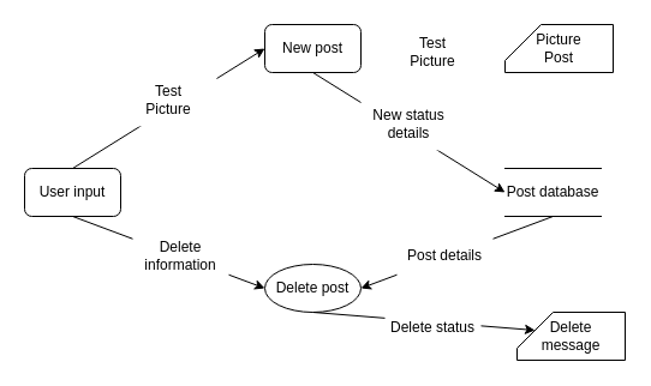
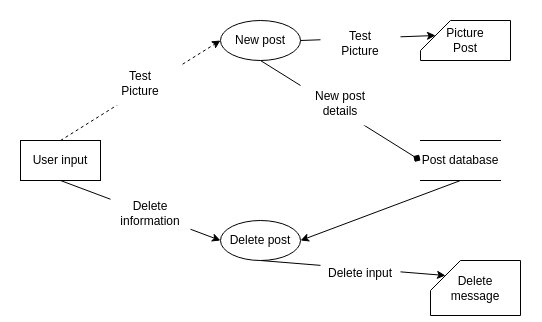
  <mxCell id="0" />
  <mxCell id="1" parent="0" />
- <mxCell id="2" value="User input" style="whiteSpace=wrap;html=1;strokeColor=default;fillColor=default;rounded=1;" vertex="1" parent="1"><mxGeometry x="20" y="140" width="80" height="40" as="geometry" /></mxCell>
- <mxCell id="3" value="New post" style="whiteSpace=wrap;html=1;strokeColor=default;fillColor=default;rounded=1;" vertex="1" parent="1"><mxGeometry x="220" y="20" width="80" height="40" as="geometry" /></mxCell>
+ <mxCell id="2" value="User input" style="rounded=0;whiteSpace=wrap;html=1;strokeColor=default;fillColor=default;" vertex="1" parent="1"><mxGeometry x="20" y="140" width="80" height="40" as="geometry" /></mxCell>
+ <mxCell id="3" value="New post" style="ellipse;whiteSpace=wrap;html=1;strokeColor=default;fillColor=default;" vertex="1" parent="1"><mxGeometry x="220" y="20" width="80" height="40" as="geometry" /></mxCell>
  <mxCell id="4" value="Post database" style="shape=partialRectangle;whiteSpace=wrap;html=1;left=0;right=0;fillColor=none;strokeColor=default;" vertex="1" parent="1"><mxGeometry x="420" y="140" width="80" height="40" as="geometry" /></mxCell>
- <mxCell id="5" value="" style="endArrow=classic;html=1;rounded=0;exitX=0.5;exitY=0;exitDx=0;exitDy=0;entryX=0;entryY=0.5;entryDx=0;entryDy=0;" edge="1" parent="1" source="2" target="3"><mxGeometry width="50" height="50" relative="1" as="geometry"><mxPoint x="70" y="100" as="sourcePoint" /><mxPoint x="120" y="50" as="targetPoint" /></mxGeometry></mxCell>
+ <mxCell id="5" value="" style="endArrow=classic;html=1;rounded=0;exitX=0.5;exitY=0;exitDx=0;exitDy=0;entryX=0;entryY=0.5;entryDx=0;entryDy=0;dashed=1;" edge="1" parent="1" source="2" target="3"><mxGeometry width="50" height="50" relative="1" as="geometry"><mxPoint x="70" y="100" as="sourcePoint" /><mxPoint x="120" y="50" as="targetPoint" /></mxGeometry></mxCell>
  <mxCell id="6" value="Test&lt;br&gt;Picture" style="rounded=0;whiteSpace=wrap;html=1;strokeColor=none;fillColor=default;" vertex="1" parent="1"><mxGeometry x="100" y="60" width="80" height="45" as="geometry" /></mxCell>
  <mxCell id="7" value="Picture&lt;br&gt;Post" style="shape=card;whiteSpace=wrap;html=1;strokeColor=default;fillColor=default;" vertex="1" parent="1"><mxGeometry x="420" y="20" width="90" height="40" as="geometry" /></mxCell>
+ <mxCell id="8" value="" style="endArrow=classic;html=1;rounded=0;exitX=1;exitY=0.5;exitDx=0;exitDy=0;entryX=0;entryY=0;entryDx=15;entryDy=15;entryPerimeter=0;" edge="1" parent="1" source="3" target="7"><mxGeometry width="50" height="50" relative="1" as="geometry"><mxPoint x="70" y="150" as="sourcePoint" /><mxPoint x="230" y="50" as="targetPoint" /></mxGeometry></mxCell>
  <mxCell id="9" value="Test&lt;br&gt;Picture" style="rounded=0;whiteSpace=wrap;html=1;strokeColor=none;fillColor=default;" vertex="1" parent="1"><mxGeometry x="320" y="20" width="80" height="45" as="geometry" /></mxCell>
- <mxCell id="10" value="" style="endArrow=classic;html=1;rounded=0;exitX=0.5;exitY=1;exitDx=0;exitDy=0;entryX=0;entryY=0.5;entryDx=0;entryDy=0;" edge="1" parent="1" source="3" target="4"><mxGeometry width="50" height="50" relative="1" as="geometry"><mxPoint x="265" y="135" as="sourcePoint" /><mxPoint x="400" y="130" as="targetPoint" /></mxGeometry></mxCell>
- <mxCell id="11" value="New status details" style="rounded=0;whiteSpace=wrap;html=1;strokeColor=none;fillColor=default;" vertex="1" parent="1"><mxGeometry x="300" y="80" width="80" height="45" as="geometry" /></mxCell>
+ <mxCell id="10" value="" style="endArrow=diamond;html=1;rounded=0;exitX=0.5;exitY=1;exitDx=0;exitDy=0;entryX=0;entryY=0.5;entryDx=0;entryDy=0;" edge="1" parent="1" source="3" target="4"><mxGeometry width="50" height="50" relative="1" as="geometry"><mxPoint x="265" y="135" as="sourcePoint" /><mxPoint x="400" y="130" as="targetPoint" /></mxGeometry></mxCell>
+ <mxCell id="11" value="New post details" style="rounded=0;whiteSpace=wrap;html=1;strokeColor=none;fillColor=default;" vertex="1" parent="1"><mxGeometry x="300" y="80" width="80" height="45" as="geometry" /></mxCell>
  <mxCell id="12" value="Delete post" style="ellipse;whiteSpace=wrap;html=1;strokeColor=default;fillColor=default;" vertex="1" parent="1"><mxGeometry x="220" y="220" width="80" height="40" as="geometry" /></mxCell>
  <mxCell id="13" value="" style="endArrow=classic;html=1;rounded=0;exitX=0.5;exitY=1;exitDx=0;exitDy=0;entryX=0;entryY=0.5;entryDx=0;entryDy=0;" edge="1" parent="1" source="2" target="12"><mxGeometry width="50" height="50" relative="1" as="geometry"><mxPoint x="70" y="150" as="sourcePoint" /><mxPoint x="230" y="50" as="targetPoint" /></mxGeometry></mxCell>
  <mxCell id="14" value="Delete information" style="rounded=0;whiteSpace=wrap;html=1;strokeColor=none;fillColor=default;" vertex="1" parent="1"><mxGeometry x="110" y="190" width="80" height="45" as="geometry" /></mxCell>
  <mxCell id="15" value="" style="endArrow=classic;html=1;rounded=0;exitX=0.5;exitY=1;exitDx=0;exitDy=0;entryX=1;entryY=0.5;entryDx=0;entryDy=0;" edge="1" parent="1" source="4" target="12"><mxGeometry width="50" height="50" relative="1" as="geometry"><mxPoint x="270" y="70" as="sourcePoint" /><mxPoint x="430" y="170" as="targetPoint" /></mxGeometry></mxCell>
- <mxCell id="16" value="Post details" style="rounded=0;whiteSpace=wrap;html=1;strokeColor=none;fillColor=default;" vertex="1" parent="1"><mxGeometry x="330" y="190" width="80" height="45" as="geometry" /></mxCell>
- <mxCell id="17" value="Delete &lt;br&gt;message" style="shape=card;whiteSpace=wrap;html=1;strokeColor=default;fillColor=default;" vertex="1" parent="1"><mxGeometry x="430" y="260" width="90" height="40" as="geometry" /></mxCell>
+ <mxCell id="17" value="Delete &lt;br&gt;message" style="shape=card;whiteSpace=wrap;html=1;strokeColor=default;fillColor=default;" vertex="1" parent="1"><mxGeometry x="430" y="260" width="90" height="55" as="geometry" /></mxCell>
  <mxCell id="18" value="" style="endArrow=classic;html=1;rounded=0;exitX=0.5;exitY=1;exitDx=0;exitDy=0;entryX=0;entryY=0;entryDx=15;entryDy=15;entryPerimeter=0;" edge="1" parent="1" source="12" target="17"><mxGeometry width="50" height="50" relative="1" as="geometry"><mxPoint x="270" y="70" as="sourcePoint" /><mxPoint x="430" y="170" as="targetPoint" /></mxGeometry></mxCell>
- <mxCell id="19" value="Delete status" style="rounded=0;whiteSpace=wrap;html=1;strokeColor=none;fillColor=default;" vertex="1" parent="1"><mxGeometry x="320" y="250" width="80" height="45" as="geometry" /></mxCell>
+ <mxCell id="19" value="Delete input" style="rounded=0;whiteSpace=wrap;html=1;strokeColor=none;fillColor=default;" vertex="1" parent="1"><mxGeometry x="320" y="250" width="80" height="45" as="geometry" /></mxCell>
